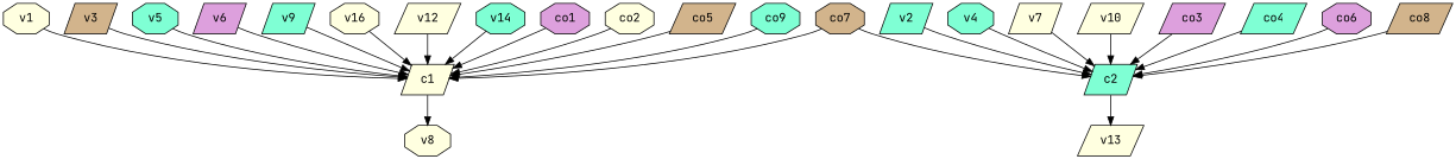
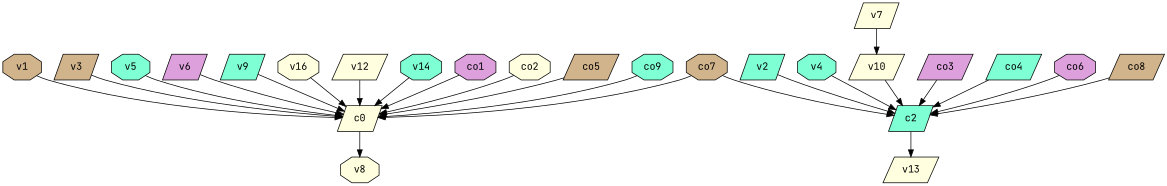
  strict digraph {
    fontname="JetBrains Mono"
    node [fillcolor=lightyellow fontname="JetBrains Mono" shape=parallelogram style=filled]
    edge [fontname="JetBrains Mono" weight=1]
-   v1 [shape=octagon]
-   c1
+   v1 [fillcolor=tan shape=octagon]
+   c1 [label=c0]
    v8 [shape=octagon]
    v2 [fillcolor=aquamarine]
    c2 [fillcolor=aquamarine]
    v13
    v3 [fillcolor=tan]
    v4 [fillcolor=aquamarine shape=octagon]
    v5 [fillcolor=aquamarine shape=octagon]
    v6 [fillcolor=plum]
    v7
    v9 [fillcolor=aquamarine]
    v10
    n14 [label=v16 shape=octagon]
    v12
    v14 [fillcolor=aquamarine shape=octagon]
    co1 [fillcolor=plum shape=octagon]
    co2 [shape=octagon]
    co3 [fillcolor=plum]
    co4 [fillcolor=aquamarine]
    co5 [fillcolor=tan]
    co6 [fillcolor=plum shape=octagon]
    co7 [fillcolor=tan shape=octagon]
    co8 [fillcolor=tan]
    co9 [fillcolor=aquamarine shape=octagon]
    v1 -> c1
    c1 -> v8
    v2 -> c2
    c2 -> v13
    v3 -> c1
    v4 -> c2
    v5 -> c1
    v6 -> c1
-   v7 -> c2
+   v7 -> v10
    v9 -> c1
    v10 -> c2
    n14 -> c1
    v12 -> c1
    v14 -> c1
    co1 -> c1
    co2 -> c1
    co3 -> c2
    co4 -> c2
    co5 -> c1
    co6 -> c2
    co7 -> c1
    co7 -> c2
    co8 -> c2
    co9 -> c1
  }
